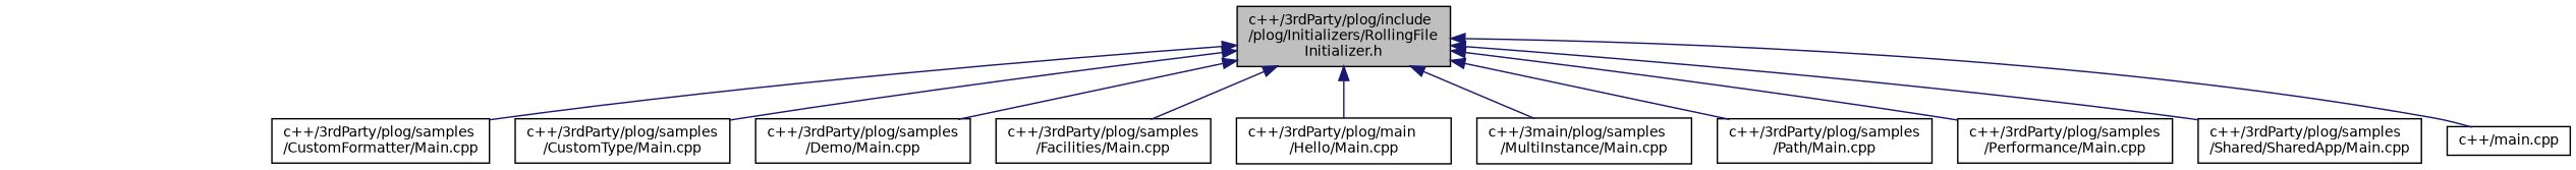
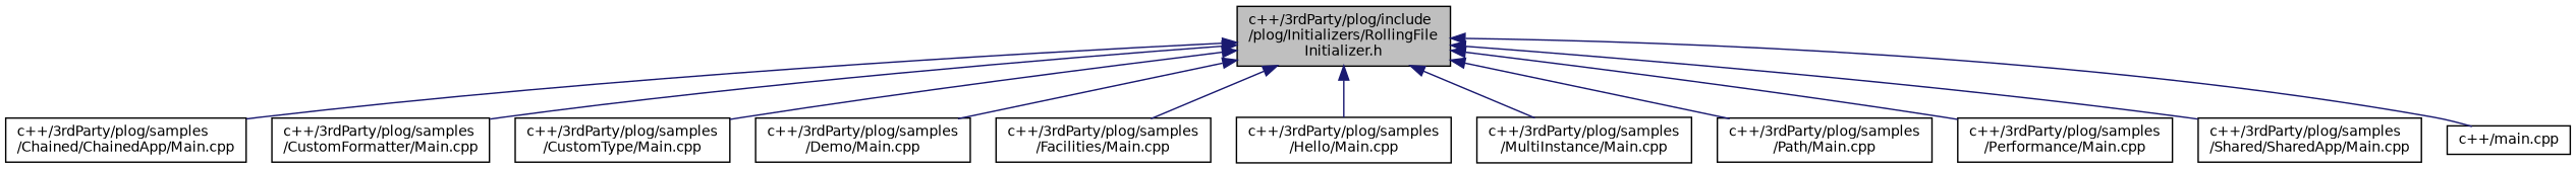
  digraph {
    node [color=black fontname=Helvetica fontsize=10 shape=record]
    edge [color=midnightblue dir=back fontname=Helvetica fontsize=10 labelfontname=Helvetica labelfontsize=10 style=solid]
    n1 [fillcolor=grey75 fontcolor=black height=0.2 label="c++/3rdParty/plog/include\l/plog/Initializers/RollingFile\lInitializer.h" style=filled width=0.4]
+   n2 [height=0.2 label="c++/3rdParty/plog/samples\l/Chained/ChainedApp/Main.cpp" width=0.4]
    n3 [height=0.2 label="c++/3rdParty/plog/samples\l/CustomFormatter/Main.cpp" width=0.4]
    n4 [height=0.2 label="c++/3rdParty/plog/samples\l/CustomType/Main.cpp" width=0.4]
    n5 [height=0.2 label="c++/3rdParty/plog/samples\l/Demo/Main.cpp" width=0.4]
    n6 [height=0.2 label="c++/3rdParty/plog/samples\l/Facilities/Main.cpp" width=0.4]
-   n7 [height=0.2 label="c++/3rdParty/plog/main\l/Hello/Main.cpp" width=0.4]
-   n8 [height=0.2 label="c++/3main/plog/samples\l/MultiInstance/Main.cpp" width=0.4]
+   n7 [height=0.2 label="c++/3rdParty/plog/samples\l/Hello/Main.cpp" width=0.4]
+   n8 [height=0.2 label="c++/3rdParty/plog/samples\l/MultiInstance/Main.cpp" width=0.4]
    n9 [height=0.2 label="c++/3rdParty/plog/samples\l/Path/Main.cpp" width=0.4]
    n10 [height=0.2 label="c++/3rdParty/plog/samples\l/Performance/Main.cpp" width=0.4]
    n11 [height=0.2 label="c++/3rdParty/plog/samples\l/Shared/SharedApp/Main.cpp" width=0.4]
    n12 [height=0.2 label="c++/main.cpp" width=0.4]
+   n1 -> n2
    n1 -> n3
    n1 -> n4
    n1 -> n5
    n1 -> n6
    n1 -> n7
    n1 -> n8
    n1 -> n9
    n1 -> n10
    n1 -> n11
    n1 -> n12
  }
